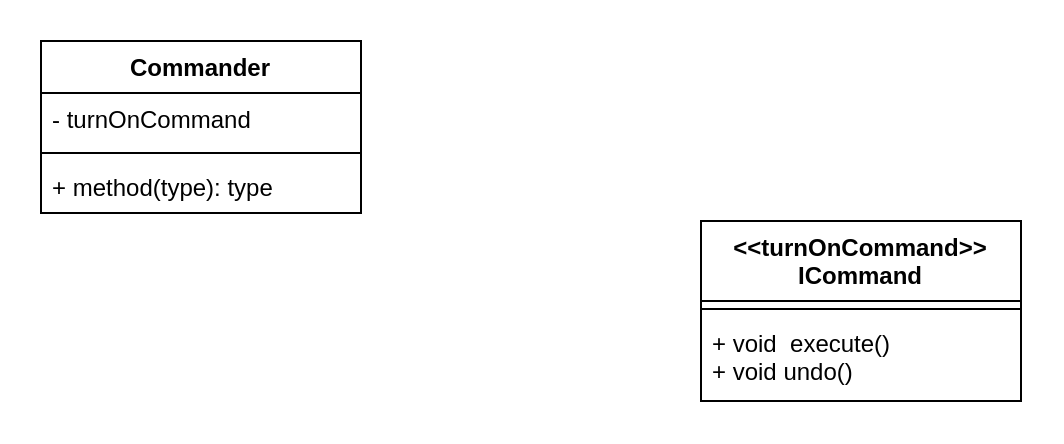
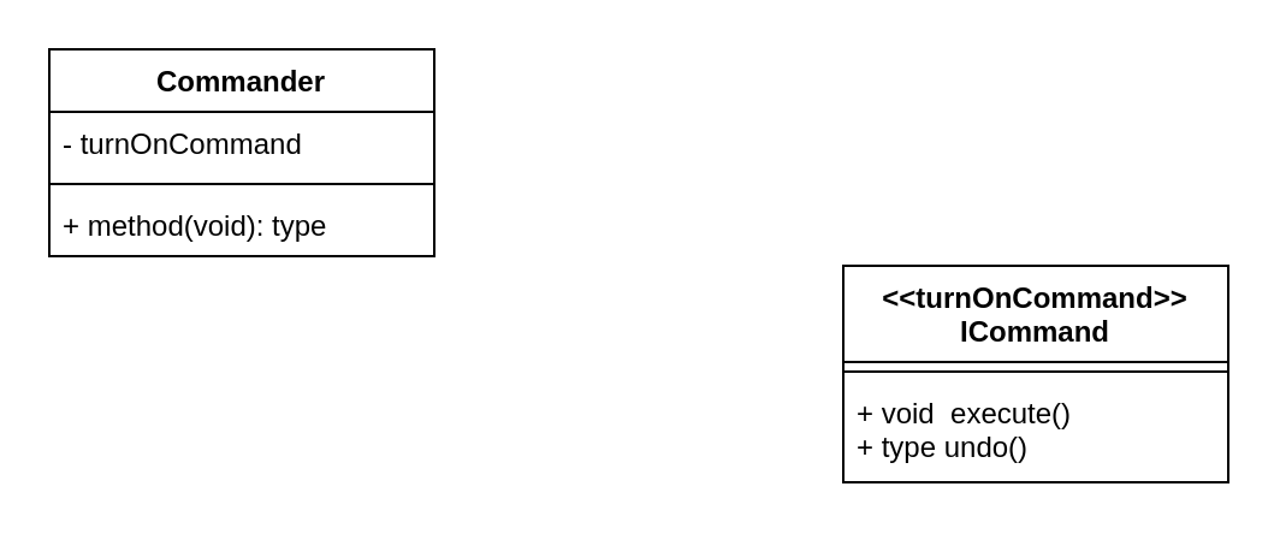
  <mxCell id="0" />
  <mxCell id="1" parent="0" />
  <mxCell id="2" value="Commander" style="swimlane;fontStyle=1;align=center;verticalAlign=top;childLayout=stackLayout;horizontal=1;startSize=26;horizontalStack=0;resizeParent=1;resizeParentMax=0;resizeLast=0;collapsible=1;marginBottom=0;whiteSpace=wrap;html=1;" vertex="1" parent="1"><mxGeometry x="20" y="20" width="160" height="86" as="geometry"><mxRectangle x="160" y="10" width="100" height="30" as="alternateBounds" /></mxGeometry></mxCell>
  <mxCell id="3" value="- turnOnCommand" style="text;strokeColor=none;fillColor=none;align=left;verticalAlign=top;spacingLeft=4;spacingRight=4;overflow=hidden;rotatable=0;points=[[0,0.5],[1,0.5]];portConstraint=eastwest;whiteSpace=wrap;html=1;" vertex="1" parent="2"><mxGeometry y="26" width="160" height="26" as="geometry" /></mxCell>
  <mxCell id="4" value="" style="line;strokeWidth=1;fillColor=none;align=left;verticalAlign=middle;spacingTop=-1;spacingLeft=3;spacingRight=3;rotatable=0;labelPosition=right;points=[];portConstraint=eastwest;strokeColor=inherit;" vertex="1" parent="2"><mxGeometry y="52" width="160" height="8" as="geometry" /></mxCell>
- <mxCell id="5" value="+ method(type): type" style="text;strokeColor=none;fillColor=none;align=left;verticalAlign=top;spacingLeft=4;spacingRight=4;overflow=hidden;rotatable=0;points=[[0,0.5],[1,0.5]];portConstraint=eastwest;whiteSpace=wrap;html=1;" vertex="1" parent="2"><mxGeometry y="60" width="160" height="26" as="geometry" /></mxCell>
+ <mxCell id="5" value="+ method(void): type" style="text;strokeColor=none;fillColor=none;align=left;verticalAlign=top;spacingLeft=4;spacingRight=4;overflow=hidden;rotatable=0;points=[[0,0.5],[1,0.5]];portConstraint=eastwest;whiteSpace=wrap;html=1;" vertex="1" parent="2"><mxGeometry y="60" width="160" height="26" as="geometry" /></mxCell>
  <mxCell id="6" value="&amp;lt;&amp;lt;turnOnCommand&amp;gt;&amp;gt;&lt;br&gt;ICommand" style="swimlane;fontStyle=1;align=center;verticalAlign=top;childLayout=stackLayout;horizontal=1;startSize=40;horizontalStack=0;resizeParent=1;resizeParentMax=0;resizeLast=0;collapsible=1;marginBottom=0;whiteSpace=wrap;html=1;" vertex="1" parent="1"><mxGeometry x="350" y="110" width="160" height="90" as="geometry" /></mxCell>
  <mxCell id="7" value="" style="line;strokeWidth=1;fillColor=none;align=left;verticalAlign=middle;spacingTop=-1;spacingLeft=3;spacingRight=3;rotatable=0;labelPosition=right;points=[];portConstraint=eastwest;strokeColor=inherit;" vertex="1" parent="6"><mxGeometry y="40" width="160" height="8" as="geometry" /></mxCell>
- <mxCell id="8" value="+ void&amp;nbsp; execute()&lt;br&gt;+ void undo()" style="text;strokeColor=none;fillColor=none;align=left;verticalAlign=top;spacingLeft=4;spacingRight=4;overflow=hidden;rotatable=0;points=[[0,0.5],[1,0.5]];portConstraint=eastwest;whiteSpace=wrap;html=1;" vertex="1" parent="6"><mxGeometry y="48" width="160" height="42" as="geometry" /></mxCell>
+ <mxCell id="8" value="+ void&amp;nbsp; execute()&lt;br&gt;+ type undo()" style="text;strokeColor=none;fillColor=none;align=left;verticalAlign=top;spacingLeft=4;spacingRight=4;overflow=hidden;rotatable=0;points=[[0,0.5],[1,0.5]];portConstraint=eastwest;whiteSpace=wrap;html=1;" vertex="1" parent="6"><mxGeometry y="48" width="160" height="42" as="geometry" /></mxCell>
